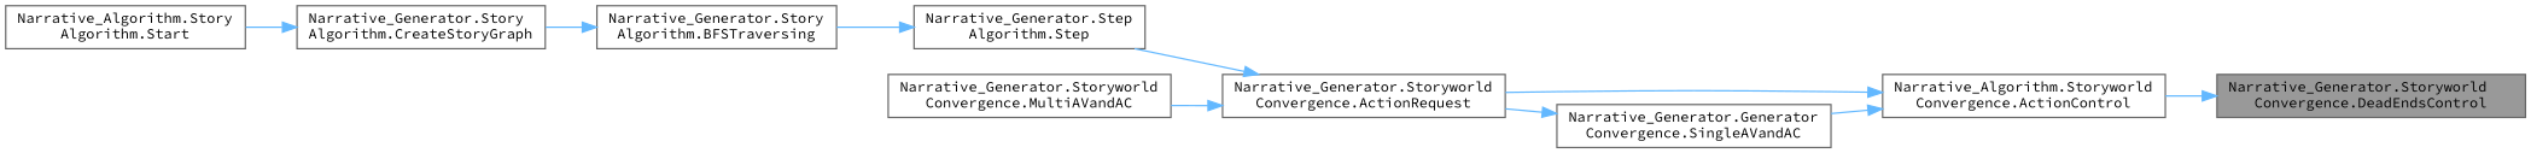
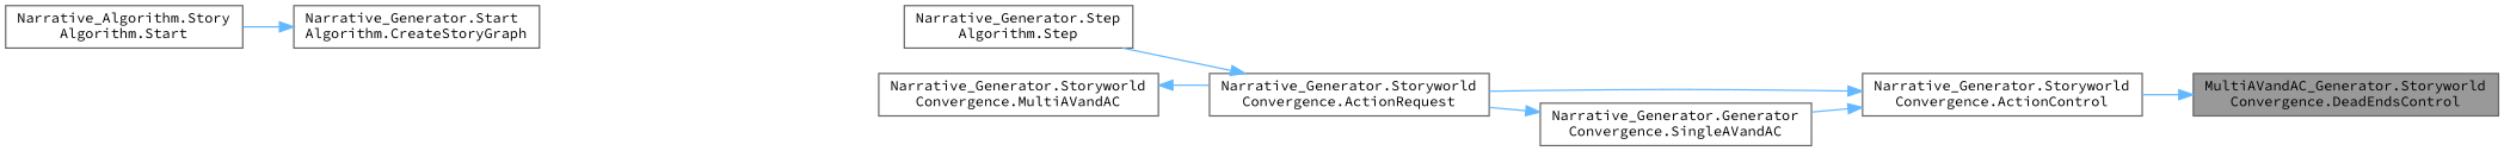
  digraph {
    fontname="Source Code Pro"
    rankdir=RL
    node [color=grey40 fillcolor=white fontname="Source Code Pro" fontsize=10 shape=box style=filled]
    edge [color=steelblue1 dir=back fontname="Source Code Pro" fontsize=10 labelfontname=Helvetica labelfontsize=10 style=solid]
-   n1 [color=gray40 fillcolor=grey60 fontcolor=black height=0.2 label="Narrative_Generator.Storyworld\lConvergence.DeadEndsControl" width=0.4]
-   n2 [height=0.2 label="Narrative_Algorithm.Storyworld\lConvergence.ActionControl" width=0.4]
+   n1 [color=gray40 fillcolor=grey60 fontcolor=black height=0.2 label="MultiAVandAC_Generator.Storyworld\lConvergence.DeadEndsControl" width=0.4]
+   n2 [height=0.2 label="Narrative_Generator.Storyworld\lConvergence.ActionControl" width=0.4]
    n3 [height=0.2 label="Narrative_Generator.Storyworld\lConvergence.ActionRequest" width=0.4]
    n4 [height=0.2 label="Narrative_Generator.Generator\lConvergence.SingleAVandAC" width=0.4]
    n5 [height=0.2 label="Narrative_Generator.Step\lAlgorithm.Step" width=0.4]
    n6 [height=0.2 label="Narrative_Generator.Storyworld\lConvergence.MultiAVandAC" width=0.4]
-   n7 [height=0.2 label="Narrative_Generator.Story\lAlgorithm.BFSTraversing" width=0.4]
-   n8 [height=0.2 label="Narrative_Generator.Story\lAlgorithm.CreateStoryGraph" width=0.4]
+   n8 [height=0.2 label="Narrative_Generator.Start\lAlgorithm.CreateStoryGraph" width=0.4]
    n9 [height=0.2 label="Narrative_Algorithm.Story\lAlgorithm.Start" width=0.4]
    n1 -> n2
    n2 -> n3
    n2 -> n4
    n3 -> n5
    n4 -> n3
-   n5 -> n7
-   n3 -> n6
-   n7 -> n8
+   n6 -> n3
    n8 -> n9
  }
